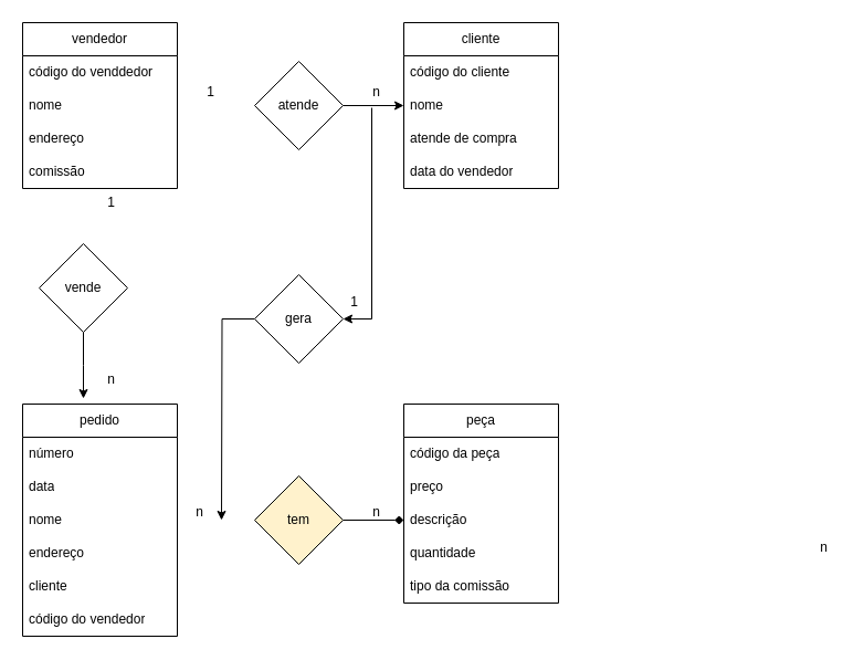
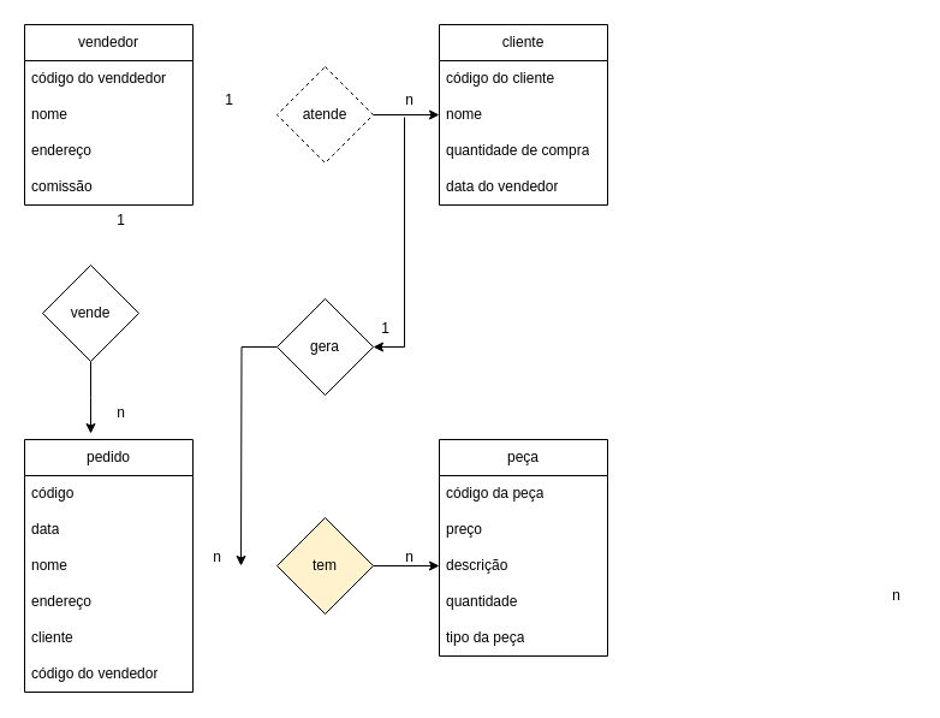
  <mxCell id="0" />
  <mxCell id="1" parent="0" />
  <mxCell id="2" value="vendedor" style="swimlane;fontStyle=0;childLayout=stackLayout;horizontal=1;startSize=30;horizontalStack=0;resizeParent=1;resizeParentMax=0;resizeLast=0;collapsible=1;marginBottom=0;whiteSpace=wrap;html=1;" vertex="1" parent="1"><mxGeometry x="20" y="20" width="140" height="150" as="geometry" /></mxCell>
  <mxCell id="3" value="código do venddedor" style="text;strokeColor=none;fillColor=none;align=left;verticalAlign=middle;spacingLeft=4;spacingRight=4;overflow=hidden;points=[[0,0.5],[1,0.5]];portConstraint=eastwest;rotatable=0;whiteSpace=wrap;html=1;" vertex="1" parent="2"><mxGeometry y="30" width="140" height="30" as="geometry" /></mxCell>
  <mxCell id="4" value="nome" style="text;strokeColor=none;fillColor=none;align=left;verticalAlign=middle;spacingLeft=4;spacingRight=4;overflow=hidden;points=[[0,0.5],[1,0.5]];portConstraint=eastwest;rotatable=0;whiteSpace=wrap;html=1;" vertex="1" parent="2"><mxGeometry y="60" width="140" height="30" as="geometry" /></mxCell>
  <mxCell id="5" value="endereço" style="text;strokeColor=none;fillColor=none;align=left;verticalAlign=middle;spacingLeft=4;spacingRight=4;overflow=hidden;points=[[0,0.5],[1,0.5]];portConstraint=eastwest;rotatable=0;whiteSpace=wrap;html=1;" vertex="1" parent="2"><mxGeometry y="90" width="140" height="30" as="geometry" /></mxCell>
  <mxCell id="6" value="comissão" style="text;strokeColor=none;fillColor=none;align=left;verticalAlign=middle;spacingLeft=4;spacingRight=4;overflow=hidden;points=[[0,0.5],[1,0.5]];portConstraint=eastwest;rotatable=0;whiteSpace=wrap;html=1;" vertex="1" parent="2"><mxGeometry y="120" width="140" height="30" as="geometry" /></mxCell>
  <mxCell id="7" value="" style="edgeStyle=orthogonalEdgeStyle;rounded=0;orthogonalLoop=1;jettySize=auto;html=1;entryX=0;entryY=0.5;entryDx=0;entryDy=0;" edge="1" parent="1" source="8" target="11"><mxGeometry relative="1" as="geometry" /></mxCell>
- <mxCell id="8" value="atende" style="rhombus;whiteSpace=wrap;html=1;fontStyle=0;startSize=30;" vertex="1" parent="1"><mxGeometry x="230" y="55" width="80" height="80" as="geometry" /></mxCell>
+ <mxCell id="8" value="atende" style="rhombus;whiteSpace=wrap;html=1;fontStyle=0;startSize=30;dashed=1;" vertex="1" parent="1"><mxGeometry x="230" y="55" width="80" height="80" as="geometry" /></mxCell>
  <mxCell id="9" value="cliente" style="swimlane;fontStyle=0;childLayout=stackLayout;horizontal=1;startSize=30;horizontalStack=0;resizeParent=1;resizeParentMax=0;resizeLast=0;collapsible=1;marginBottom=0;whiteSpace=wrap;html=1;" vertex="1" parent="1"><mxGeometry x="365" y="20" width="140" height="150" as="geometry" /></mxCell>
  <mxCell id="10" value="código do cliente" style="text;strokeColor=none;fillColor=none;align=left;verticalAlign=middle;spacingLeft=4;spacingRight=4;overflow=hidden;points=[[0,0.5],[1,0.5]];portConstraint=eastwest;rotatable=0;whiteSpace=wrap;html=1;" vertex="1" parent="9"><mxGeometry y="30" width="140" height="30" as="geometry" /></mxCell>
  <mxCell id="11" value="nome" style="text;strokeColor=none;fillColor=none;align=left;verticalAlign=middle;spacingLeft=4;spacingRight=4;overflow=hidden;points=[[0,0.5],[1,0.5]];portConstraint=eastwest;rotatable=0;whiteSpace=wrap;html=1;" vertex="1" parent="9"><mxGeometry y="60" width="140" height="30" as="geometry" /></mxCell>
- <mxCell id="12" value="&lt;div&gt;atende de compra&lt;/div&gt;" style="text;strokeColor=none;fillColor=none;align=left;verticalAlign=middle;spacingLeft=4;spacingRight=4;overflow=hidden;points=[[0,0.5],[1,0.5]];portConstraint=eastwest;rotatable=0;whiteSpace=wrap;html=1;" vertex="1" parent="9"><mxGeometry y="90" width="140" height="30" as="geometry" /></mxCell>
+ <mxCell id="12" value="&lt;div&gt;quantidade de compra&lt;/div&gt;" style="text;strokeColor=none;fillColor=none;align=left;verticalAlign=middle;spacingLeft=4;spacingRight=4;overflow=hidden;points=[[0,0.5],[1,0.5]];portConstraint=eastwest;rotatable=0;whiteSpace=wrap;html=1;" vertex="1" parent="9"><mxGeometry y="90" width="140" height="30" as="geometry" /></mxCell>
  <mxCell id="13" value="data do vendedor" style="text;strokeColor=none;fillColor=none;align=left;verticalAlign=middle;spacingLeft=4;spacingRight=4;overflow=hidden;points=[[0,0.5],[1,0.5]];portConstraint=eastwest;rotatable=0;whiteSpace=wrap;html=1;" vertex="1" parent="9"><mxGeometry y="120" width="140" height="30" as="geometry" /></mxCell>
  <mxCell id="14" value="1" style="text;html=1;align=center;verticalAlign=middle;resizable=0;points=[];autosize=1;strokeColor=none;fillColor=none;" vertex="1" parent="1"><mxGeometry x="175" y="68" width="30" height="30" as="geometry" /></mxCell>
  <mxCell id="15" value="n" style="text;html=1;align=center;verticalAlign=middle;resizable=0;points=[];autosize=1;strokeColor=none;fillColor=none;" vertex="1" parent="1"><mxGeometry x="730" y="480" width="30" height="30" as="geometry" /></mxCell>
  <mxCell id="16" value="" style="edgeStyle=orthogonalEdgeStyle;rounded=0;orthogonalLoop=1;jettySize=auto;html=1;entryX=1;entryY=0.5;entryDx=0;entryDy=0;exitX=0.367;exitY=0.967;exitDx=0;exitDy=0;exitPerimeter=0;" edge="1" parent="1" source="17" target="38"><mxGeometry relative="1" as="geometry" /></mxCell>
  <mxCell id="17" value="n" style="text;html=1;align=center;verticalAlign=middle;resizable=0;points=[];autosize=1;strokeColor=none;fillColor=none;" vertex="1" parent="1"><mxGeometry x="325" y="68" width="30" height="30" as="geometry" /></mxCell>
  <mxCell id="18" value="" style="edgeStyle=orthogonalEdgeStyle;rounded=0;orthogonalLoop=1;jettySize=auto;html=1;" edge="1" parent="1" source="19"><mxGeometry relative="1" as="geometry"><mxPoint x="75" y="360" as="targetPoint" /></mxGeometry></mxCell>
  <mxCell id="19" value="vende" style="rhombus;whiteSpace=wrap;html=1;fontStyle=0;startSize=30;" vertex="1" parent="1"><mxGeometry x="35" y="220" width="80" height="80" as="geometry" /></mxCell>
  <mxCell id="20" value="pedido" style="swimlane;fontStyle=0;childLayout=stackLayout;horizontal=1;startSize=30;horizontalStack=0;resizeParent=1;resizeParentMax=0;resizeLast=0;collapsible=1;marginBottom=0;whiteSpace=wrap;html=1;" vertex="1" parent="1"><mxGeometry x="20" y="365" width="140" height="210" as="geometry" /></mxCell>
- <mxCell id="21" value="&lt;div&gt;número&lt;/div&gt;" style="text;strokeColor=none;fillColor=none;align=left;verticalAlign=middle;spacingLeft=4;spacingRight=4;overflow=hidden;points=[[0,0.5],[1,0.5]];portConstraint=eastwest;rotatable=0;whiteSpace=wrap;html=1;" vertex="1" parent="20"><mxGeometry y="30" width="140" height="30" as="geometry" /></mxCell>
+ <mxCell id="21" value="&lt;div&gt;código&lt;/div&gt;" style="text;strokeColor=none;fillColor=none;align=left;verticalAlign=middle;spacingLeft=4;spacingRight=4;overflow=hidden;points=[[0,0.5],[1,0.5]];portConstraint=eastwest;rotatable=0;whiteSpace=wrap;html=1;" vertex="1" parent="20"><mxGeometry y="30" width="140" height="30" as="geometry" /></mxCell>
  <mxCell id="22" value="data" style="text;strokeColor=none;fillColor=none;align=left;verticalAlign=middle;spacingLeft=4;spacingRight=4;overflow=hidden;points=[[0,0.5],[1,0.5]];portConstraint=eastwest;rotatable=0;whiteSpace=wrap;html=1;" vertex="1" parent="20"><mxGeometry y="60" width="140" height="30" as="geometry" /></mxCell>
  <mxCell id="23" value="nome" style="text;strokeColor=none;fillColor=none;align=left;verticalAlign=middle;spacingLeft=4;spacingRight=4;overflow=hidden;points=[[0,0.5],[1,0.5]];portConstraint=eastwest;rotatable=0;whiteSpace=wrap;html=1;" vertex="1" parent="20"><mxGeometry y="90" width="140" height="30" as="geometry" /></mxCell>
  <mxCell id="24" value="endereço" style="text;strokeColor=none;fillColor=none;align=left;verticalAlign=middle;spacingLeft=4;spacingRight=4;overflow=hidden;points=[[0,0.5],[1,0.5]];portConstraint=eastwest;rotatable=0;whiteSpace=wrap;html=1;" vertex="1" parent="20"><mxGeometry y="120" width="140" height="30" as="geometry" /></mxCell>
  <mxCell id="25" value="cliente" style="text;strokeColor=none;fillColor=none;align=left;verticalAlign=middle;spacingLeft=4;spacingRight=4;overflow=hidden;points=[[0,0.5],[1,0.5]];portConstraint=eastwest;rotatable=0;whiteSpace=wrap;html=1;" vertex="1" parent="20"><mxGeometry y="150" width="140" height="30" as="geometry" /></mxCell>
  <mxCell id="26" value="código do vendedor" style="text;strokeColor=none;fillColor=none;align=left;verticalAlign=middle;spacingLeft=4;spacingRight=4;overflow=hidden;points=[[0,0.5],[1,0.5]];portConstraint=eastwest;rotatable=0;whiteSpace=wrap;html=1;" vertex="1" parent="20"><mxGeometry y="180" width="140" height="30" as="geometry" /></mxCell>
  <mxCell id="27" value="1" style="text;html=1;align=center;verticalAlign=middle;resizable=0;points=[];autosize=1;strokeColor=none;fillColor=none;" vertex="1" parent="1"><mxGeometry x="85" y="168" width="30" height="30" as="geometry" /></mxCell>
  <mxCell id="28" value="n" style="text;html=1;align=center;verticalAlign=middle;resizable=0;points=[];autosize=1;strokeColor=none;fillColor=none;" vertex="1" parent="1"><mxGeometry x="85" y="328" width="30" height="30" as="geometry" /></mxCell>
- <mxCell id="29" value="" style="edgeStyle=orthogonalEdgeStyle;rounded=0;orthogonalLoop=1;jettySize=auto;html=1;entryX=0;entryY=0.5;entryDx=0;entryDy=0;endArrow=diamond;" edge="1" parent="1" source="30" target="34"><mxGeometry relative="1" as="geometry" /></mxCell>
+ <mxCell id="29" value="" style="edgeStyle=orthogonalEdgeStyle;rounded=0;orthogonalLoop=1;jettySize=auto;html=1;entryX=0;entryY=0.5;entryDx=0;entryDy=0;" edge="1" parent="1" source="30" target="34"><mxGeometry relative="1" as="geometry" /></mxCell>
  <mxCell id="30" value="tem" style="rhombus;whiteSpace=wrap;html=1;fontStyle=0;startSize=30;fillColor=#fff2cc;" vertex="1" parent="1"><mxGeometry x="230" y="430" width="80" height="80" as="geometry" /></mxCell>
  <mxCell id="31" value="peça" style="swimlane;fontStyle=0;childLayout=stackLayout;horizontal=1;startSize=30;horizontalStack=0;resizeParent=1;resizeParentMax=0;resizeLast=0;collapsible=1;marginBottom=0;whiteSpace=wrap;html=1;" vertex="1" parent="1"><mxGeometry x="365" y="365" width="140" height="180" as="geometry" /></mxCell>
  <mxCell id="32" value="código da peça" style="text;strokeColor=none;fillColor=none;align=left;verticalAlign=middle;spacingLeft=4;spacingRight=4;overflow=hidden;points=[[0,0.5],[1,0.5]];portConstraint=eastwest;rotatable=0;whiteSpace=wrap;html=1;" vertex="1" parent="31"><mxGeometry y="30" width="140" height="30" as="geometry" /></mxCell>
  <mxCell id="33" value="preço" style="text;strokeColor=none;fillColor=none;align=left;verticalAlign=middle;spacingLeft=4;spacingRight=4;overflow=hidden;points=[[0,0.5],[1,0.5]];portConstraint=eastwest;rotatable=0;whiteSpace=wrap;html=1;" vertex="1" parent="31"><mxGeometry y="60" width="140" height="30" as="geometry" /></mxCell>
  <mxCell id="34" value="descrição" style="text;strokeColor=none;fillColor=none;align=left;verticalAlign=middle;spacingLeft=4;spacingRight=4;overflow=hidden;points=[[0,0.5],[1,0.5]];portConstraint=eastwest;rotatable=0;whiteSpace=wrap;html=1;" vertex="1" parent="31"><mxGeometry y="90" width="140" height="30" as="geometry" /></mxCell>
  <mxCell id="35" value="quantidade" style="text;strokeColor=none;fillColor=none;align=left;verticalAlign=middle;spacingLeft=4;spacingRight=4;overflow=hidden;points=[[0,0.5],[1,0.5]];portConstraint=eastwest;rotatable=0;whiteSpace=wrap;html=1;" vertex="1" parent="31"><mxGeometry y="120" width="140" height="30" as="geometry" /></mxCell>
- <mxCell id="36" value="tipo da comissão" style="text;strokeColor=none;fillColor=none;align=left;verticalAlign=middle;spacingLeft=4;spacingRight=4;overflow=hidden;points=[[0,0.5],[1,0.5]];portConstraint=eastwest;rotatable=0;whiteSpace=wrap;html=1;" vertex="1" parent="31"><mxGeometry y="150" width="140" height="30" as="geometry" /></mxCell>
+ <mxCell id="36" value="tipo da peça" style="text;strokeColor=none;fillColor=none;align=left;verticalAlign=middle;spacingLeft=4;spacingRight=4;overflow=hidden;points=[[0,0.5],[1,0.5]];portConstraint=eastwest;rotatable=0;whiteSpace=wrap;html=1;" vertex="1" parent="31"><mxGeometry y="150" width="140" height="30" as="geometry" /></mxCell>
  <mxCell id="37" value="" style="edgeStyle=orthogonalEdgeStyle;rounded=0;orthogonalLoop=1;jettySize=auto;html=1;" edge="1" parent="1" source="38"><mxGeometry relative="1" as="geometry"><mxPoint x="200" y="470" as="targetPoint" /></mxGeometry></mxCell>
  <mxCell id="38" value="gera" style="rhombus;whiteSpace=wrap;html=1;" vertex="1" parent="1"><mxGeometry x="230" y="248" width="80" height="80" as="geometry" /></mxCell>
  <mxCell id="39" value="n" style="text;html=1;align=center;verticalAlign=middle;resizable=0;points=[];autosize=1;strokeColor=none;fillColor=none;" vertex="1" parent="1"><mxGeometry x="165" y="448" width="30" height="30" as="geometry" /></mxCell>
  <mxCell id="40" value="n" style="text;html=1;align=center;verticalAlign=middle;resizable=0;points=[];autosize=1;strokeColor=none;fillColor=none;" vertex="1" parent="1"><mxGeometry x="325" y="448" width="30" height="30" as="geometry" /></mxCell>
  <mxCell id="41" value="1" style="text;html=1;align=center;verticalAlign=middle;resizable=0;points=[];autosize=1;strokeColor=none;fillColor=none;" vertex="1" parent="1"><mxGeometry x="305" y="258" width="30" height="30" as="geometry" /></mxCell>
